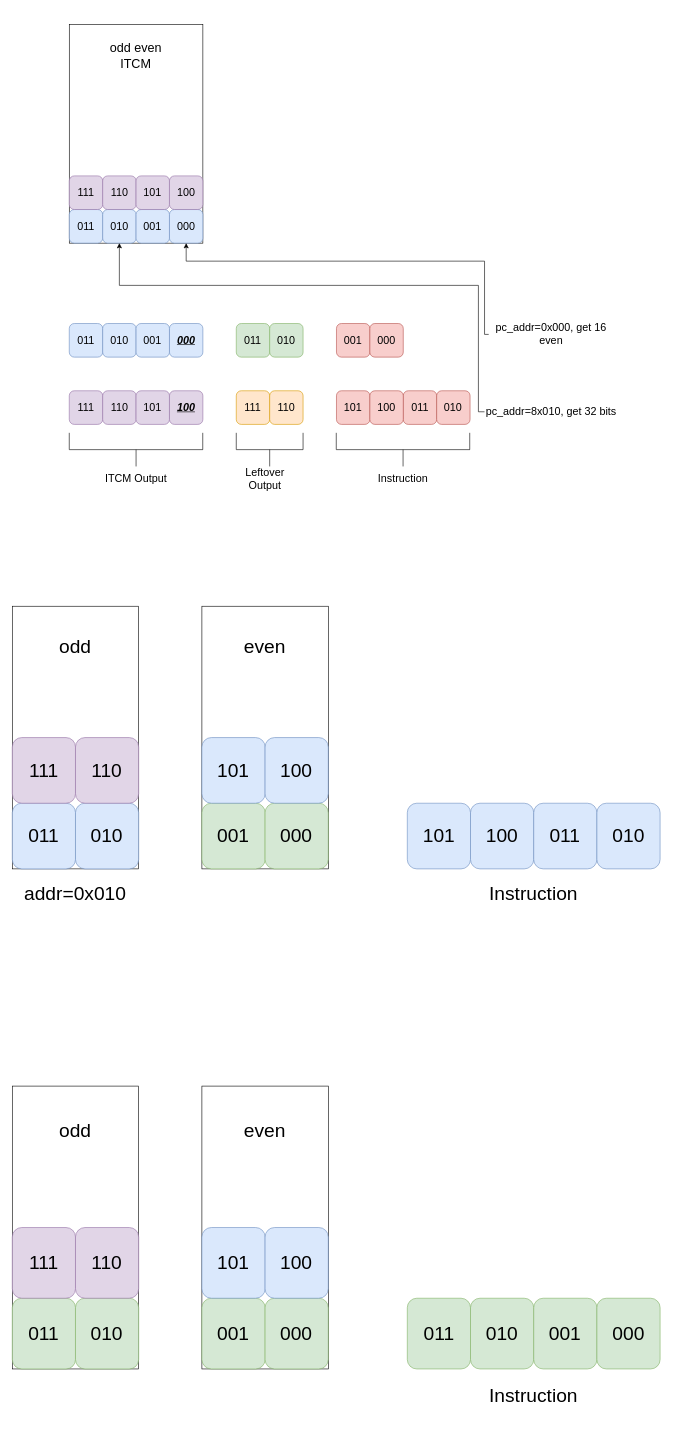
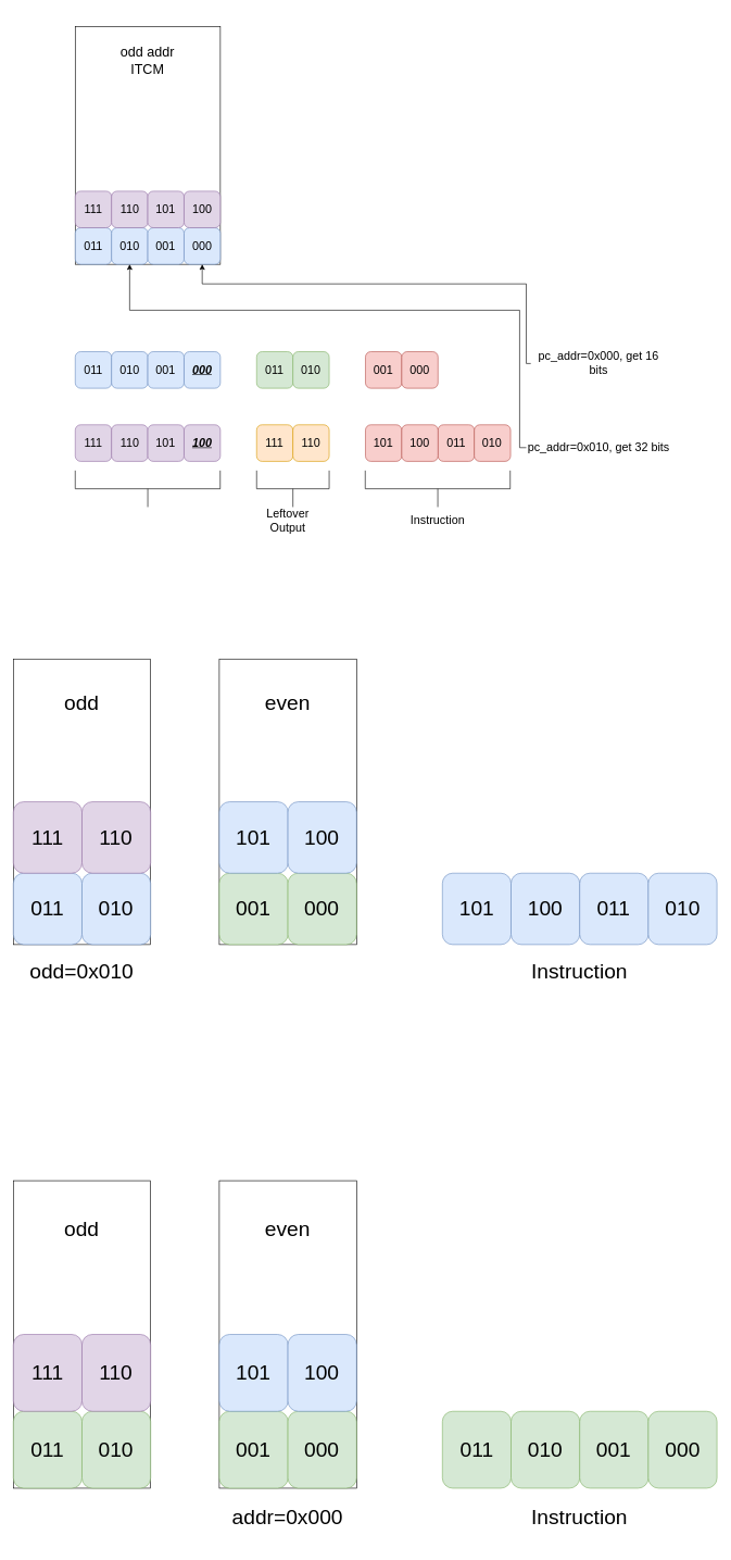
  <mxCell id="0" />
  <mxCell id="1" parent="0" />
  <mxCell id="2" value="" style="group" parent="1" vertex="1" connectable="0"><mxGeometry x="115" y="20" width="915" height="799" as="geometry" /></mxCell>
  <mxCell id="3" value="" style="group" parent="2" vertex="1" connectable="0"><mxGeometry width="682.091" height="799" as="geometry" /></mxCell>
  <mxCell id="4" value="" style="rounded=0;whiteSpace=wrap;html=1;" parent="3" vertex="1"><mxGeometry y="20.228" width="222.724" height="364.456" as="geometry" /></mxCell>
  <mxCell id="5" value="011" style="rounded=1;whiteSpace=wrap;html=1;fillColor=#dae8fc;strokeColor=#6c8ebf;fontSize=18;" parent="3" vertex="1"><mxGeometry y="328.614" width="55.681" height="56.07" as="geometry" /></mxCell>
  <mxCell id="6" value="010" style="rounded=1;whiteSpace=wrap;html=1;fillColor=#dae8fc;strokeColor=#6c8ebf;fontSize=18;" parent="3" vertex="1"><mxGeometry x="55.681" y="328.614" width="55.681" height="56.07" as="geometry" /></mxCell>
  <mxCell id="7" value="001" style="rounded=1;whiteSpace=wrap;html=1;fillColor=#dae8fc;strokeColor=#6c8ebf;fontSize=18;" parent="3" vertex="1"><mxGeometry x="111.362" y="328.614" width="55.681" height="56.07" as="geometry" /></mxCell>
  <mxCell id="8" value="000" style="rounded=1;whiteSpace=wrap;html=1;fillColor=#dae8fc;strokeColor=#6c8ebf;fontSize=18;" parent="3" vertex="1"><mxGeometry x="167.043" y="328.614" width="55.681" height="56.07" as="geometry" /></mxCell>
  <mxCell id="9" value="111" style="rounded=1;whiteSpace=wrap;html=1;fillColor=#e1d5e7;strokeColor=#9673a6;fontSize=18;" parent="3" vertex="1"><mxGeometry y="272.544" width="55.681" height="56.07" as="geometry" /></mxCell>
  <mxCell id="10" value="110" style="rounded=1;whiteSpace=wrap;html=1;fillColor=#e1d5e7;strokeColor=#9673a6;fontSize=18;" parent="3" vertex="1"><mxGeometry x="55.681" y="272.544" width="55.681" height="56.07" as="geometry" /></mxCell>
  <mxCell id="11" value="101" style="rounded=1;whiteSpace=wrap;html=1;fillColor=#e1d5e7;strokeColor=#9673a6;fontSize=18;" parent="3" vertex="1"><mxGeometry x="111.362" y="272.544" width="55.681" height="56.07" as="geometry" /></mxCell>
  <mxCell id="12" value="100" style="rounded=1;whiteSpace=wrap;html=1;fillColor=#e1d5e7;strokeColor=#9673a6;fontSize=18;" parent="3" vertex="1"><mxGeometry x="167.043" y="272.544" width="55.681" height="56.07" as="geometry" /></mxCell>
  <mxCell id="13" value="011" style="rounded=1;whiteSpace=wrap;html=1;fillColor=#dae8fc;strokeColor=#6c8ebf;fontSize=18;" parent="3" vertex="1"><mxGeometry y="518.649" width="55.681" height="56.07" as="geometry" /></mxCell>
  <mxCell id="14" value="010" style="rounded=1;whiteSpace=wrap;html=1;fillColor=#dae8fc;strokeColor=#6c8ebf;fontSize=18;" parent="3" vertex="1"><mxGeometry x="55.681" y="518.649" width="55.681" height="56.07" as="geometry" /></mxCell>
  <mxCell id="15" value="001" style="rounded=1;whiteSpace=wrap;html=1;fillColor=#dae8fc;strokeColor=#6c8ebf;fontSize=18;" parent="3" vertex="1"><mxGeometry x="111.362" y="518.649" width="55.681" height="56.07" as="geometry" /></mxCell>
  <mxCell id="16" value="&lt;i style=&quot;font-size: 18px;&quot;&gt;&lt;b style=&quot;font-size: 18px;&quot;&gt;&lt;u style=&quot;font-size: 18px;&quot;&gt;000&lt;/u&gt;&lt;/b&gt;&lt;/i&gt;" style="rounded=1;whiteSpace=wrap;html=1;fillColor=#dae8fc;strokeColor=#6c8ebf;fontSize=18;" parent="3" vertex="1"><mxGeometry x="167.043" y="518.649" width="55.681" height="56.07" as="geometry" /></mxCell>
  <mxCell id="17" value="111" style="rounded=1;whiteSpace=wrap;html=1;fillColor=#e1d5e7;strokeColor=#9673a6;fontSize=18;" parent="3" vertex="1"><mxGeometry y="630.789" width="55.681" height="56.07" as="geometry" /></mxCell>
  <mxCell id="18" value="110" style="rounded=1;whiteSpace=wrap;html=1;fillColor=#e1d5e7;strokeColor=#9673a6;fontSize=18;" parent="3" vertex="1"><mxGeometry x="55.681" y="630.789" width="55.681" height="56.07" as="geometry" /></mxCell>
  <mxCell id="19" value="101" style="rounded=1;whiteSpace=wrap;html=1;fillColor=#e1d5e7;strokeColor=#9673a6;fontSize=18;" parent="3" vertex="1"><mxGeometry x="111.362" y="630.789" width="55.681" height="56.07" as="geometry" /></mxCell>
  <mxCell id="20" value="&lt;b style=&quot;font-size: 18px;&quot;&gt;&lt;i style=&quot;font-size: 18px;&quot;&gt;&lt;u style=&quot;font-size: 18px;&quot;&gt;100&lt;/u&gt;&lt;/i&gt;&lt;/b&gt;" style="rounded=1;whiteSpace=wrap;html=1;fillColor=#e1d5e7;strokeColor=#9673a6;fontSize=18;" parent="3" vertex="1"><mxGeometry x="167.043" y="630.789" width="55.681" height="56.07" as="geometry" /></mxCell>
  <mxCell id="21" value="011" style="rounded=1;whiteSpace=wrap;html=1;fillColor=#d5e8d4;strokeColor=#82b366;fontSize=18;" parent="3" vertex="1"><mxGeometry x="278.405" y="518.649" width="55.681" height="56.07" as="geometry" /></mxCell>
  <mxCell id="22" value="010" style="rounded=1;whiteSpace=wrap;html=1;fillColor=#d5e8d4;strokeColor=#82b366;fontSize=18;" parent="3" vertex="1"><mxGeometry x="334.086" y="518.649" width="55.681" height="56.07" as="geometry" /></mxCell>
  <mxCell id="23" value="111" style="rounded=1;whiteSpace=wrap;html=1;fillColor=#ffe6cc;strokeColor=#d79b00;fontSize=18;" parent="3" vertex="1"><mxGeometry x="278.405" y="630.789" width="55.681" height="56.07" as="geometry" /></mxCell>
  <mxCell id="24" value="110" style="rounded=1;whiteSpace=wrap;html=1;fillColor=#ffe6cc;strokeColor=#d79b00;fontSize=18;" parent="3" vertex="1"><mxGeometry x="334.086" y="630.789" width="55.681" height="56.07" as="geometry" /></mxCell>
  <mxCell id="25" value="011" style="rounded=1;whiteSpace=wrap;html=1;fillColor=#f8cecc;strokeColor=#b85450;fontSize=18;" parent="3" vertex="1"><mxGeometry x="556.809" y="630.789" width="55.681" height="56.07" as="geometry" /></mxCell>
  <mxCell id="26" value="010" style="rounded=1;whiteSpace=wrap;html=1;fillColor=#f8cecc;strokeColor=#b85450;fontSize=18;" parent="3" vertex="1"><mxGeometry x="612.49" y="630.789" width="55.681" height="56.07" as="geometry" /></mxCell>
  <mxCell id="27" value="101" style="rounded=1;whiteSpace=wrap;html=1;fillColor=#f8cecc;strokeColor=#b85450;fontSize=18;" parent="3" vertex="1"><mxGeometry x="445.447" y="630.789" width="55.681" height="56.07" as="geometry" /></mxCell>
  <mxCell id="28" value="100" style="rounded=1;whiteSpace=wrap;html=1;fillColor=#f8cecc;strokeColor=#b85450;fontSize=18;" parent="3" vertex="1"><mxGeometry x="501.128" y="630.789" width="55.681" height="56.07" as="geometry" /></mxCell>
- <mxCell id="29" value="&lt;font style=&quot;font-size: 21px;&quot;&gt;odd even ITCM&lt;/font&gt;" style="text;html=1;strokeColor=none;fillColor=none;align=center;verticalAlign=middle;whiteSpace=wrap;rounded=0;" parent="3" vertex="1"><mxGeometry x="60.248" y="50.57" width="102.222" height="42.054" as="geometry" /></mxCell>
+ <mxCell id="29" value="&lt;font style=&quot;font-size: 21px;&quot;&gt;odd addr ITCM&lt;/font&gt;" style="text;html=1;strokeColor=none;fillColor=none;align=center;verticalAlign=middle;whiteSpace=wrap;rounded=0;" parent="3" vertex="1"><mxGeometry x="60.248" y="50.57" width="102.222" height="42.054" as="geometry" /></mxCell>
  <mxCell id="30" value="" style="endArrow=none;html=1;rounded=0;fontSize=18;" parent="3" edge="1"><mxGeometry width="50" height="50" relative="1" as="geometry"><mxPoint y="728.912" as="sourcePoint" /><mxPoint y="700.877" as="targetPoint" /></mxGeometry></mxCell>
  <mxCell id="31" value="" style="endArrow=none;html=1;rounded=0;fontSize=18;" parent="3" edge="1"><mxGeometry width="50" height="50" relative="1" as="geometry"><mxPoint x="222.501" y="728.912" as="sourcePoint" /><mxPoint x="222.501" y="700.877" as="targetPoint" /></mxGeometry></mxCell>
  <mxCell id="32" value="" style="endArrow=none;html=1;rounded=0;fontSize=18;" parent="3" edge="1"><mxGeometry width="50" height="50" relative="1" as="geometry"><mxPoint y="728.912" as="sourcePoint" /><mxPoint x="222.724" y="728.912" as="targetPoint" /></mxGeometry></mxCell>
  <mxCell id="33" value="" style="endArrow=none;html=1;rounded=0;fontSize=18;" parent="3" edge="1"><mxGeometry width="50" height="50" relative="1" as="geometry"><mxPoint x="111.362" y="756.947" as="sourcePoint" /><mxPoint x="111.362" y="728.912" as="targetPoint" /></mxGeometry></mxCell>
- <mxCell id="34" value="ITCM Output" style="text;html=1;strokeColor=none;fillColor=none;align=center;verticalAlign=middle;whiteSpace=wrap;rounded=0;fontSize=18;" parent="3" vertex="1"><mxGeometry x="55.681" y="756.947" width="111.362" height="42.053" as="geometry" /></mxCell>
  <mxCell id="35" value="" style="endArrow=none;html=1;rounded=0;fontSize=18;" parent="3" edge="1"><mxGeometry width="50" height="50" relative="1" as="geometry"><mxPoint x="445.113" y="728.912" as="sourcePoint" /><mxPoint x="445.113" y="700.877" as="targetPoint" /></mxGeometry></mxCell>
  <mxCell id="36" value="" style="endArrow=none;html=1;rounded=0;fontSize=18;" parent="3" edge="1"><mxGeometry width="50" height="50" relative="1" as="geometry"><mxPoint x="667.614" y="728.912" as="sourcePoint" /><mxPoint x="667.614" y="700.877" as="targetPoint" /></mxGeometry></mxCell>
  <mxCell id="37" value="" style="endArrow=none;html=1;rounded=0;fontSize=18;" parent="3" edge="1"><mxGeometry width="50" height="50" relative="1" as="geometry"><mxPoint x="445.113" y="728.912" as="sourcePoint" /><mxPoint x="667.837" y="728.912" as="targetPoint" /></mxGeometry></mxCell>
  <mxCell id="38" value="" style="endArrow=none;html=1;rounded=0;fontSize=18;" parent="3" edge="1"><mxGeometry width="50" height="50" relative="1" as="geometry"><mxPoint x="556.475" y="756.947" as="sourcePoint" /><mxPoint x="556.475" y="728.912" as="targetPoint" /></mxGeometry></mxCell>
  <mxCell id="39" value="Instruction" style="text;html=1;strokeColor=none;fillColor=none;align=center;verticalAlign=middle;whiteSpace=wrap;rounded=0;fontSize=18;" parent="3" vertex="1"><mxGeometry x="500.794" y="756.947" width="111.362" height="42.053" as="geometry" /></mxCell>
  <mxCell id="40" value="Leftover Output" style="text;html=1;strokeColor=none;fillColor=none;align=center;verticalAlign=middle;whiteSpace=wrap;rounded=0;fontSize=18;" parent="3" vertex="1"><mxGeometry x="264.484" y="762.961" width="125.282" height="30.04" as="geometry" /></mxCell>
  <mxCell id="41" value="" style="group;fontSize=18;" parent="3" vertex="1" connectable="0"><mxGeometry x="278.405" y="700.877" width="111.362" height="56.07" as="geometry" /></mxCell>
  <mxCell id="42" value="" style="endArrow=none;html=1;rounded=0;fontSize=18;" parent="41" edge="1"><mxGeometry width="50" height="50" relative="1" as="geometry"><mxPoint y="28.035" as="sourcePoint" /><mxPoint as="targetPoint" /></mxGeometry></mxCell>
  <mxCell id="43" value="" style="endArrow=none;html=1;rounded=0;fontSize=18;" parent="41" edge="1"><mxGeometry width="50" height="50" relative="1" as="geometry"><mxPoint x="111.362" y="28.035" as="sourcePoint" /><mxPoint x="111.362" as="targetPoint" /></mxGeometry></mxCell>
  <mxCell id="44" value="" style="endArrow=none;html=1;rounded=0;fontSize=18;" parent="41" edge="1"><mxGeometry width="50" height="50" relative="1" as="geometry"><mxPoint y="28.035" as="sourcePoint" /><mxPoint x="111.362" y="28.035" as="targetPoint" /></mxGeometry></mxCell>
  <mxCell id="45" value="" style="endArrow=none;html=1;rounded=0;fontSize=18;" parent="41" edge="1"><mxGeometry width="50" height="50" relative="1" as="geometry"><mxPoint x="55.681" y="56.07" as="sourcePoint" /><mxPoint x="55.681" y="28.035" as="targetPoint" /></mxGeometry></mxCell>
  <mxCell id="46" value="001" style="rounded=1;whiteSpace=wrap;html=1;fillColor=#f8cecc;strokeColor=#b85450;fontSize=18;" parent="3" vertex="1"><mxGeometry x="445.45" y="518.65" width="55.681" height="56.07" as="geometry" /></mxCell>
  <mxCell id="47" value="000" style="rounded=1;whiteSpace=wrap;html=1;fillColor=#f8cecc;strokeColor=#b85450;fontSize=18;" parent="3" vertex="1"><mxGeometry x="501.131" y="518.65" width="55.681" height="56.07" as="geometry" /></mxCell>
- <mxCell id="48" value="pc_addr=0x000, get 16 even" style="text;html=1;strokeColor=none;fillColor=none;align=center;verticalAlign=middle;whiteSpace=wrap;rounded=0;fontSize=18;" parent="2" vertex="1"><mxGeometry x="699.236" y="515.811" width="208.803" height="42.053" as="geometry" /></mxCell>
+ <mxCell id="48" value="pc_addr=0x000, get 16 bits" style="text;html=1;strokeColor=none;fillColor=none;align=center;verticalAlign=middle;whiteSpace=wrap;rounded=0;fontSize=18;" parent="2" vertex="1"><mxGeometry x="699.236" y="515.811" width="208.803" height="42.053" as="geometry" /></mxCell>
  <mxCell id="49" style="edgeStyle=orthogonalEdgeStyle;rounded=0;orthogonalLoop=1;jettySize=auto;html=1;exitX=0;exitY=0.5;exitDx=0;exitDy=0;entryX=0.5;entryY=1;entryDx=0;entryDy=0;fontSize=18;" parent="2" source="48" target="8" edge="1"><mxGeometry relative="1" as="geometry"><Array as="points"><mxPoint x="692.272" y="537.049" /><mxPoint x="692.272" y="414.671" /><mxPoint x="194.447" y="414.671" /></Array></mxGeometry></mxCell>
- <mxCell id="50" value="pc_addr=8x010, get 32 bits" style="text;html=1;strokeColor=none;fillColor=none;align=center;verticalAlign=middle;whiteSpace=wrap;rounded=0;fontSize=18;" parent="2" vertex="1"><mxGeometry x="692.276" y="644.802" width="222.724" height="42.053" as="geometry" /></mxCell>
+ <mxCell id="50" value="pc_addr=0x010, get 32 bits" style="text;html=1;strokeColor=none;fillColor=none;align=center;verticalAlign=middle;whiteSpace=wrap;rounded=0;fontSize=18;" parent="2" vertex="1"><mxGeometry x="692.276" y="644.802" width="222.724" height="42.053" as="geometry" /></mxCell>
  <mxCell id="51" style="edgeStyle=orthogonalEdgeStyle;rounded=0;orthogonalLoop=1;jettySize=auto;html=1;exitX=0;exitY=0.5;exitDx=0;exitDy=0;entryX=0.5;entryY=1;entryDx=0;entryDy=0;fontSize=18;" parent="2" source="50" target="6" edge="1"><mxGeometry relative="1" as="geometry"><Array as="points"><mxPoint x="682.091" y="455.127" /><mxPoint x="83.48" y="455.127" /></Array></mxGeometry></mxCell>
  <mxCell id="52" value="" style="group;fontSize=32;" vertex="1" connectable="0" parent="1"><mxGeometry x="20" y="1010" width="1080" height="520" as="geometry" /></mxCell>
  <mxCell id="53" value="" style="rounded=0;whiteSpace=wrap;html=1;fontSize=32;" vertex="1" parent="52"><mxGeometry x="316.098" width="210.732" height="437.895" as="geometry" /></mxCell>
  <mxCell id="54" value="" style="rounded=0;whiteSpace=wrap;html=1;fontSize=32;" parent="52" vertex="1"><mxGeometry width="210.732" height="437.895" as="geometry" /></mxCell>
  <mxCell id="55" value="011" style="rounded=1;whiteSpace=wrap;html=1;fillColor=#dae8fc;strokeColor=#6c8ebf;fontSize=32;" parent="52" vertex="1"><mxGeometry y="328.421" width="105.366" height="109.474" as="geometry" /></mxCell>
  <mxCell id="56" value="010" style="rounded=1;whiteSpace=wrap;html=1;fillColor=#dae8fc;strokeColor=#6c8ebf;fontSize=32;" parent="52" vertex="1"><mxGeometry x="105.366" y="328.421" width="105.366" height="109.474" as="geometry" /></mxCell>
  <mxCell id="57" value="001" style="rounded=1;whiteSpace=wrap;html=1;fillColor=#d5e8d4;strokeColor=#82b366;fontSize=32;" parent="52" vertex="1"><mxGeometry x="316.098" y="328.421" width="105.366" height="109.474" as="geometry" /></mxCell>
  <mxCell id="58" value="000" style="rounded=1;whiteSpace=wrap;html=1;fillColor=#d5e8d4;strokeColor=#82b366;fontSize=32;" parent="52" vertex="1"><mxGeometry x="421.463" y="328.421" width="105.366" height="109.474" as="geometry" /></mxCell>
  <mxCell id="59" value="odd" style="text;html=1;strokeColor=none;fillColor=none;align=center;verticalAlign=middle;whiteSpace=wrap;rounded=0;fontSize=32;" vertex="1" parent="52"><mxGeometry x="26.341" y="27.368" width="158.049" height="82.105" as="geometry" /></mxCell>
  <mxCell id="60" value="even" style="text;html=1;strokeColor=none;fillColor=none;align=center;verticalAlign=middle;whiteSpace=wrap;rounded=0;fontSize=32;" vertex="1" parent="52"><mxGeometry x="342.439" y="27.368" width="158.049" height="82.105" as="geometry" /></mxCell>
  <mxCell id="61" value="101" style="rounded=1;whiteSpace=wrap;html=1;fillColor=#dae8fc;strokeColor=#6c8ebf;fontSize=32;" vertex="1" parent="52"><mxGeometry x="316.098" y="218.947" width="105.366" height="109.474" as="geometry" /></mxCell>
  <mxCell id="62" value="100" style="rounded=1;whiteSpace=wrap;html=1;fillColor=#dae8fc;strokeColor=#6c8ebf;fontSize=32;" vertex="1" parent="52"><mxGeometry x="421.463" y="218.947" width="105.366" height="109.474" as="geometry" /></mxCell>
  <mxCell id="63" value="111" style="rounded=1;whiteSpace=wrap;html=1;fillColor=#e1d5e7;strokeColor=#9673a6;fontSize=32;" vertex="1" parent="52"><mxGeometry y="218.947" width="105.366" height="109.474" as="geometry" /></mxCell>
  <mxCell id="64" value="110" style="rounded=1;whiteSpace=wrap;html=1;fillColor=#e1d5e7;strokeColor=#9673a6;fontSize=32;" vertex="1" parent="52"><mxGeometry x="105.366" y="218.947" width="105.366" height="109.474" as="geometry" /></mxCell>
- <mxCell id="65" value="addr=0x010" style="text;html=1;strokeColor=none;fillColor=none;align=center;verticalAlign=middle;whiteSpace=wrap;rounded=0;fontSize=32;" vertex="1" parent="52"><mxGeometry x="26.341" y="437.895" width="158.049" height="82.105" as="geometry" /></mxCell>
+ <mxCell id="65" value="odd=0x010" style="text;html=1;strokeColor=none;fillColor=none;align=center;verticalAlign=middle;whiteSpace=wrap;rounded=0;fontSize=32;" vertex="1" parent="52"><mxGeometry x="26.341" y="437.895" width="158.049" height="82.105" as="geometry" /></mxCell>
  <mxCell id="66" value="101" style="rounded=1;whiteSpace=wrap;html=1;fillColor=#dae8fc;strokeColor=#6c8ebf;fontSize=32;" vertex="1" parent="52"><mxGeometry x="658.537" y="328.421" width="105.366" height="109.474" as="geometry" /></mxCell>
  <mxCell id="67" value="100" style="rounded=1;whiteSpace=wrap;html=1;fillColor=#dae8fc;strokeColor=#6c8ebf;fontSize=32;" vertex="1" parent="52"><mxGeometry x="763.902" y="328.421" width="105.366" height="109.474" as="geometry" /></mxCell>
  <mxCell id="68" value="011" style="rounded=1;whiteSpace=wrap;html=1;fillColor=#dae8fc;strokeColor=#6c8ebf;fontSize=32;" vertex="1" parent="52"><mxGeometry x="869.268" y="328.421" width="105.366" height="109.474" as="geometry" /></mxCell>
  <mxCell id="69" value="010" style="rounded=1;whiteSpace=wrap;html=1;fillColor=#dae8fc;strokeColor=#6c8ebf;fontSize=32;" vertex="1" parent="52"><mxGeometry x="974.634" y="328.421" width="105.366" height="109.474" as="geometry" /></mxCell>
  <mxCell id="70" value="Instruction" style="text;html=1;strokeColor=none;fillColor=none;align=center;verticalAlign=middle;whiteSpace=wrap;rounded=0;fontSize=32;" vertex="1" parent="52"><mxGeometry x="790.244" y="437.895" width="158.049" height="82.105" as="geometry" /></mxCell>
  <mxCell id="71" value="" style="group;fontSize=32;" vertex="1" connectable="0" parent="1"><mxGeometry x="20" y="1810" width="1080" height="560" as="geometry" /></mxCell>
  <mxCell id="72" value="" style="rounded=0;whiteSpace=wrap;html=1;fontSize=32;" vertex="1" parent="71"><mxGeometry x="316.098" width="210.732" height="471.579" as="geometry" /></mxCell>
  <mxCell id="73" value="" style="rounded=0;whiteSpace=wrap;html=1;fontSize=32;" vertex="1" parent="71"><mxGeometry width="210.732" height="471.579" as="geometry" /></mxCell>
  <mxCell id="74" value="011" style="rounded=1;whiteSpace=wrap;html=1;fillColor=#d5e8d4;strokeColor=#82b366;fontSize=32;" vertex="1" parent="71"><mxGeometry y="353.684" width="105.366" height="117.895" as="geometry" /></mxCell>
  <mxCell id="75" value="010" style="rounded=1;whiteSpace=wrap;html=1;fillColor=#d5e8d4;strokeColor=#82b366;fontSize=32;" vertex="1" parent="71"><mxGeometry x="105.366" y="353.684" width="105.366" height="117.895" as="geometry" /></mxCell>
  <mxCell id="76" value="001" style="rounded=1;whiteSpace=wrap;html=1;fillColor=#d5e8d4;strokeColor=#82b366;fontSize=32;" vertex="1" parent="71"><mxGeometry x="316.098" y="353.684" width="105.366" height="117.895" as="geometry" /></mxCell>
  <mxCell id="77" value="000" style="rounded=1;whiteSpace=wrap;html=1;fillColor=#d5e8d4;strokeColor=#82b366;fontSize=32;" vertex="1" parent="71"><mxGeometry x="421.463" y="353.684" width="105.366" height="117.895" as="geometry" /></mxCell>
  <mxCell id="78" value="odd" style="text;html=1;strokeColor=none;fillColor=none;align=center;verticalAlign=middle;whiteSpace=wrap;rounded=0;fontSize=32;" vertex="1" parent="71"><mxGeometry x="26.341" y="29.474" width="158.049" height="88.421" as="geometry" /></mxCell>
  <mxCell id="79" value="even" style="text;html=1;strokeColor=none;fillColor=none;align=center;verticalAlign=middle;whiteSpace=wrap;rounded=0;fontSize=32;" vertex="1" parent="71"><mxGeometry x="342.439" y="29.474" width="158.049" height="88.421" as="geometry" /></mxCell>
  <mxCell id="80" value="101" style="rounded=1;whiteSpace=wrap;html=1;fillColor=#dae8fc;strokeColor=#6c8ebf;fontSize=32;" vertex="1" parent="71"><mxGeometry x="316.098" y="235.789" width="105.366" height="117.895" as="geometry" /></mxCell>
  <mxCell id="81" value="100" style="rounded=1;whiteSpace=wrap;html=1;fillColor=#dae8fc;strokeColor=#6c8ebf;fontSize=32;" vertex="1" parent="71"><mxGeometry x="421.463" y="235.789" width="105.366" height="117.895" as="geometry" /></mxCell>
  <mxCell id="82" value="111" style="rounded=1;whiteSpace=wrap;html=1;fillColor=#e1d5e7;strokeColor=#9673a6;fontSize=32;" vertex="1" parent="71"><mxGeometry y="235.789" width="105.366" height="117.895" as="geometry" /></mxCell>
  <mxCell id="83" value="110" style="rounded=1;whiteSpace=wrap;html=1;fillColor=#e1d5e7;strokeColor=#9673a6;fontSize=32;" vertex="1" parent="71"><mxGeometry x="105.366" y="235.789" width="105.366" height="117.895" as="geometry" /></mxCell>
+ <mxCell id="84" value="addr=0x000" style="text;html=1;strokeColor=none;fillColor=none;align=center;verticalAlign=middle;whiteSpace=wrap;rounded=0;fontSize=32;" vertex="1" parent="71"><mxGeometry x="342.439" y="471.579" width="158.049" height="88.421" as="geometry" /></mxCell>
  <mxCell id="85" value="011" style="rounded=1;whiteSpace=wrap;html=1;fillColor=#d5e8d4;strokeColor=#82b366;fontSize=32;" vertex="1" parent="71"><mxGeometry x="658.537" y="353.684" width="105.366" height="117.895" as="geometry" /></mxCell>
  <mxCell id="86" value="010" style="rounded=1;whiteSpace=wrap;html=1;fillColor=#d5e8d4;strokeColor=#82b366;fontSize=32;" vertex="1" parent="71"><mxGeometry x="763.902" y="353.684" width="105.366" height="117.895" as="geometry" /></mxCell>
  <mxCell id="87" value="001" style="rounded=1;whiteSpace=wrap;html=1;fillColor=#d5e8d4;strokeColor=#82b366;fontSize=32;" vertex="1" parent="71"><mxGeometry x="869.268" y="353.684" width="105.366" height="117.895" as="geometry" /></mxCell>
  <mxCell id="88" value="000" style="rounded=1;whiteSpace=wrap;html=1;fillColor=#d5e8d4;strokeColor=#82b366;fontSize=32;" vertex="1" parent="71"><mxGeometry x="974.634" y="353.684" width="105.366" height="117.895" as="geometry" /></mxCell>
  <mxCell id="89" value="Instruction" style="text;html=1;strokeColor=none;fillColor=none;align=center;verticalAlign=middle;whiteSpace=wrap;rounded=0;fontSize=32;" vertex="1" parent="71"><mxGeometry x="790.244" y="471.579" width="158.049" height="88.421" as="geometry" /></mxCell>
